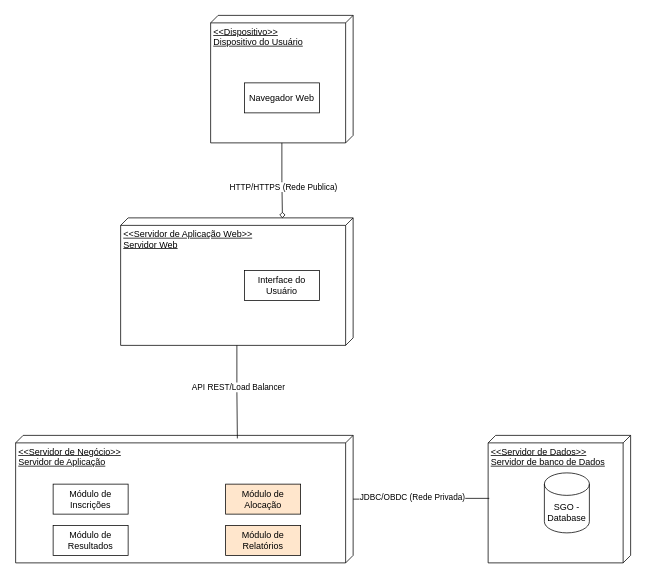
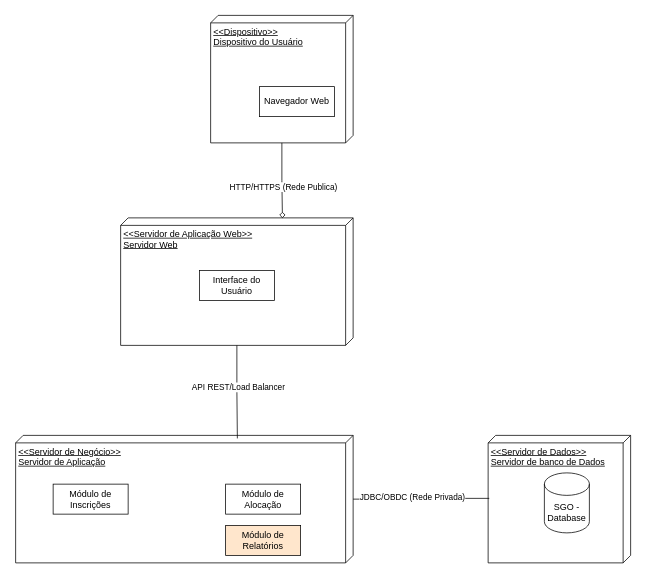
  <mxCell id="0" />
  <mxCell id="1" parent="0" />
  <mxCell id="2" value="&amp;lt;&amp;lt;Dispositivo&amp;gt;&amp;gt;&lt;div&gt;Dispositivo do Usuário&lt;/div&gt;" style="verticalAlign=top;align=left;spacingTop=8;spacingLeft=2;spacingRight=12;shape=cube;size=10;direction=south;fontStyle=4;html=1;whiteSpace=wrap;" vertex="1" parent="1"><mxGeometry x="280" y="20" width="190" height="170" as="geometry" /></mxCell>
  <mxCell id="3" value="&amp;lt;&amp;lt;Servidor de Aplicação Web&amp;gt;&amp;gt;&lt;div&gt;Servidor Web&lt;/div&gt;&lt;div&gt;&lt;br&gt;&lt;/div&gt;&lt;div&gt;&lt;br&gt;&lt;/div&gt;" style="verticalAlign=top;align=left;spacingTop=8;spacingLeft=2;spacingRight=12;shape=cube;size=10;direction=south;fontStyle=4;html=1;whiteSpace=wrap;" vertex="1" parent="1"><mxGeometry x="160" y="290" width="310" height="170" as="geometry" /></mxCell>
  <mxCell id="4" value="&amp;lt;&amp;lt;Servidor de Negócio&amp;gt;&amp;gt;&lt;div&gt;Servidor de Aplicação&lt;/div&gt;" style="verticalAlign=top;align=left;spacingTop=8;spacingLeft=2;spacingRight=12;shape=cube;size=10;direction=south;fontStyle=4;html=1;whiteSpace=wrap;" vertex="1" parent="1"><mxGeometry x="20" y="580" width="450" height="170" as="geometry" /></mxCell>
  <mxCell id="5" value="&amp;lt;&amp;lt;Servidor de Dados&amp;gt;&amp;gt;&lt;br&gt;&lt;div&gt;Servidor de banco de Dados&lt;/div&gt;&lt;div&gt;&lt;br&gt;&lt;/div&gt;" style="verticalAlign=top;align=left;spacingTop=8;spacingLeft=2;spacingRight=12;shape=cube;size=10;direction=south;fontStyle=4;html=1;whiteSpace=wrap;" vertex="1" parent="1"><mxGeometry x="650" y="580" width="190" height="170" as="geometry" /></mxCell>
- <mxCell id="6" value="Navegador Web" style="whiteSpace=wrap;html=1;align=center;" vertex="1" parent="1"><mxGeometry x="325" y="110" width="100" height="40" as="geometry" /></mxCell>
- <mxCell id="7" value="Interface do Usuário" style="whiteSpace=wrap;html=1;align=center;" vertex="1" parent="1"><mxGeometry x="325" y="360" width="100" height="40" as="geometry" /></mxCell>
+ <mxCell id="6" value="Navegador Web" style="whiteSpace=wrap;html=1;align=center;" vertex="1" parent="1"><mxGeometry x="345" y="115" width="100" height="40" as="geometry" /></mxCell>
+ <mxCell id="7" value="Interface do Usuário" style="whiteSpace=wrap;html=1;align=center;" vertex="1" parent="1"><mxGeometry x="265" y="360" width="100" height="40" as="geometry" /></mxCell>
  <mxCell id="8" value="Módulo de Inscrições&lt;span style=&quot;color: rgba(0, 0, 0, 0); font-family: monospace; font-size: 0px; text-align: start; text-wrap-mode: nowrap;&quot;&gt;%3CmxGraphModel%3E%3Croot%3E%3CmxCell%20id%3D%220%22%2F%3E%3CmxCell%20id%3D%221%22%20parent%3D%220%22%2F%3E%3CmxCell%20id%3D%222%22%20value%3D%22Navegador%20Web%22%20style%3D%22whiteSpace%3Dwrap%3Bhtml%3D1%3Balign%3Dcenter%3B%22%20vertex%3D%221%22%20parent%3D%221%22%3E%3CmxGeometry%20x%3D%221055%22%20y%3D%22490%22%20width%3D%22100%22%20height%3D%2240%22%20as%3D%22geometry%22%2F%3E%3C%2FmxCell%3E%3C%2Froot%3E%3C%2FmxGraphModel%3E&lt;/span&gt;" style="whiteSpace=wrap;html=1;align=center;" vertex="1" parent="1"><mxGeometry x="70" y="645" width="100" height="40" as="geometry" /></mxCell>
- <mxCell id="9" value="Módulo de Resultados" style="whiteSpace=wrap;html=1;align=center;" vertex="1" parent="1"><mxGeometry x="70" y="700" width="100" height="40" as="geometry" /></mxCell>
- <mxCell id="10" value="Módulo de Alocação" style="whiteSpace=wrap;html=1;align=center;fillColor=#ffe6cc;" vertex="1" parent="1"><mxGeometry x="300" y="645" width="100" height="40" as="geometry" /></mxCell>
+ <mxCell id="10" value="Módulo de Alocação" style="whiteSpace=wrap;html=1;align=center;" vertex="1" parent="1"><mxGeometry x="300" y="645" width="100" height="40" as="geometry" /></mxCell>
  <mxCell id="11" value="Módulo de Relatórios" style="whiteSpace=wrap;html=1;align=center;fillColor=#ffe6cc;" vertex="1" parent="1"><mxGeometry x="300" y="700" width="100" height="40" as="geometry" /></mxCell>
  <mxCell id="12" value="SGO - Database" style="shape=cylinder3;whiteSpace=wrap;html=1;boundedLbl=1;backgroundOutline=1;size=15;" vertex="1" parent="1"><mxGeometry x="725" y="630" width="60" height="80" as="geometry" /></mxCell>
  <mxCell id="13" style="edgeStyle=orthogonalEdgeStyle;rounded=0;orthogonalLoop=1;jettySize=auto;html=1;entryX=0.002;entryY=0.304;entryDx=0;entryDy=0;entryPerimeter=0;endArrow=diamond;endFill=0;" edge="1" parent="1" source="2" target="3"><mxGeometry relative="1" as="geometry" /></mxCell>
  <mxCell id="14" value="HTTP/HTTPS (Rede Publica)" style="edgeLabel;html=1;align=center;verticalAlign=middle;resizable=0;points=[];" vertex="1" connectable="0" parent="13"><mxGeometry x="0.167" y="1" relative="1" as="geometry"><mxPoint as="offset" /></mxGeometry></mxCell>
  <mxCell id="15" style="edgeStyle=orthogonalEdgeStyle;rounded=0;orthogonalLoop=1;jettySize=auto;html=1;entryX=0.024;entryY=0.343;entryDx=0;entryDy=0;entryPerimeter=0;endArrow=none;endFill=0;" edge="1" parent="1" source="3" target="4"><mxGeometry relative="1" as="geometry" /></mxCell>
  <mxCell id="16" value="API REST/Load Balancer" style="edgeLabel;html=1;align=center;verticalAlign=middle;resizable=0;points=[];" vertex="1" connectable="0" parent="15"><mxGeometry x="-0.125" y="1" relative="1" as="geometry"><mxPoint as="offset" /></mxGeometry></mxCell>
  <mxCell id="17" style="edgeStyle=orthogonalEdgeStyle;rounded=0;orthogonalLoop=1;jettySize=auto;html=1;entryX=0.494;entryY=0.992;entryDx=0;entryDy=0;entryPerimeter=0;endArrow=none;endFill=0;" edge="1" parent="1" source="4" target="5"><mxGeometry relative="1" as="geometry" /></mxCell>
  <mxCell id="18" value="JDBC/OBDC (Rede Privada)" style="edgeLabel;html=1;align=center;verticalAlign=middle;resizable=0;points=[];" vertex="1" connectable="0" parent="17"><mxGeometry x="-0.142" y="3" relative="1" as="geometry"><mxPoint as="offset" /></mxGeometry></mxCell>
